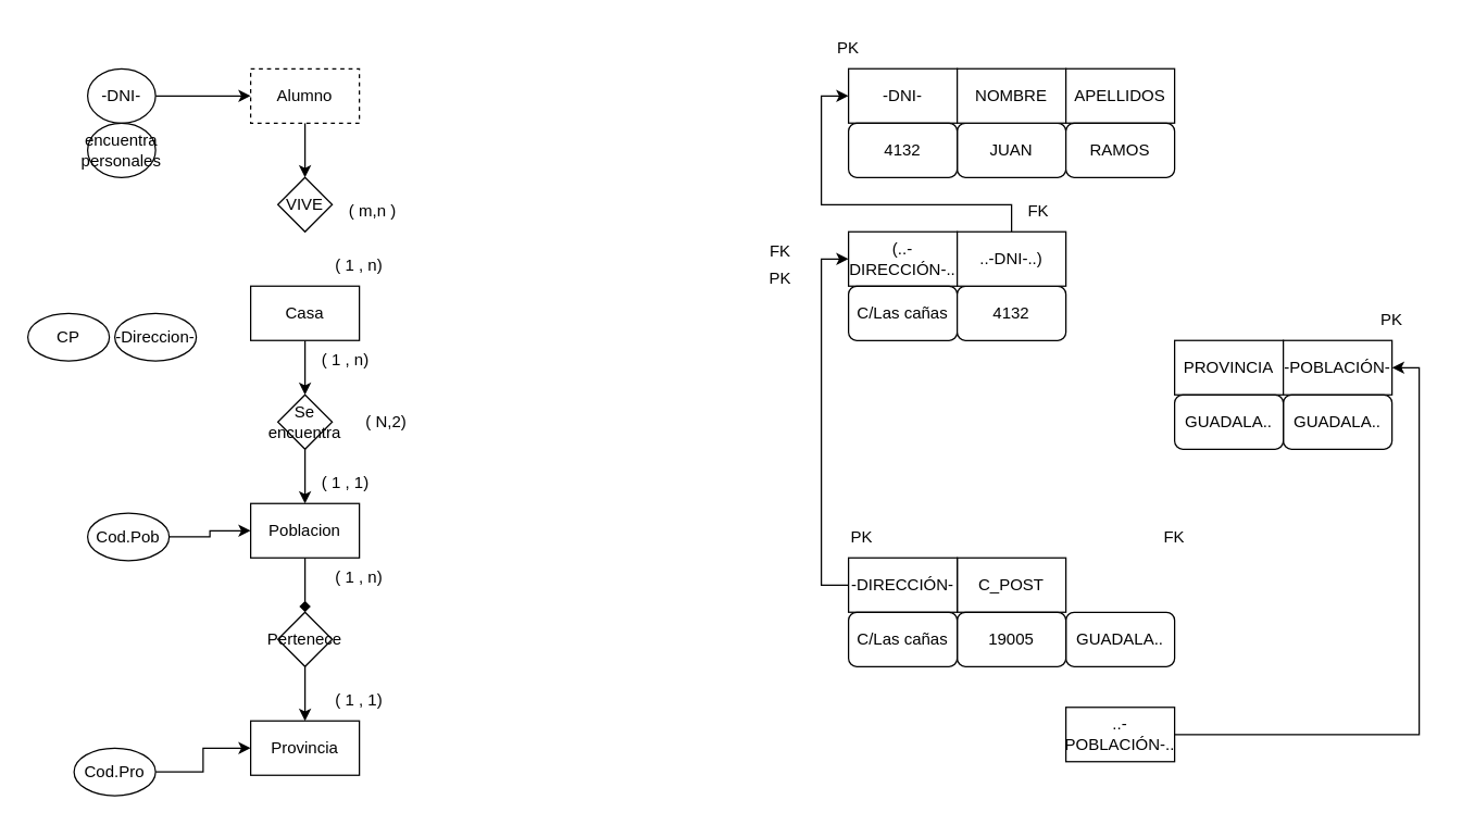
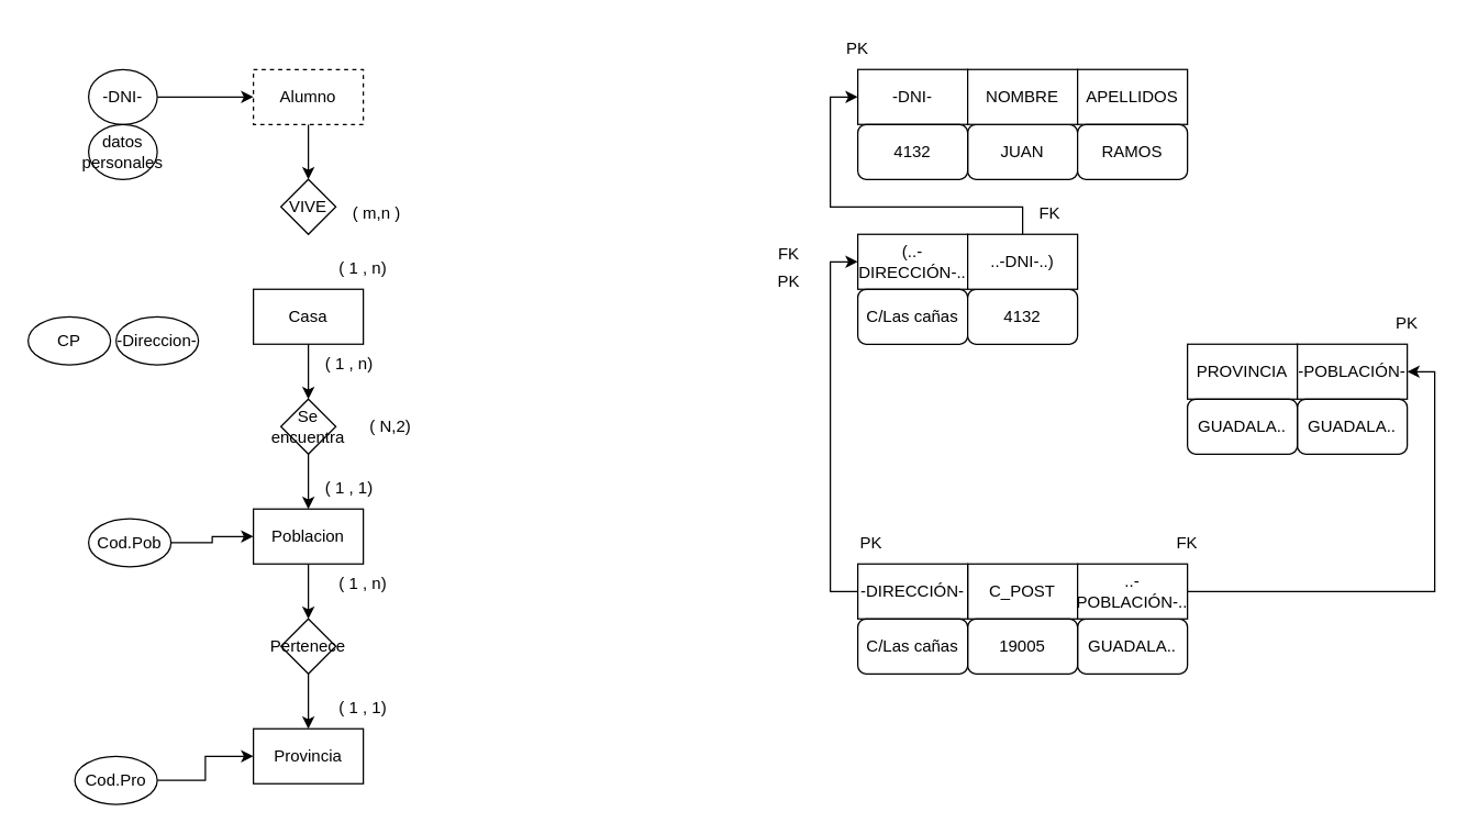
  <mxCell id="0" />
  <mxCell id="1" parent="0" />
  <mxCell id="2" value="-DNI-" style="rounded=0;whiteSpace=wrap;html=1;" parent="1" vertex="1"><mxGeometry x="624" y="50" width="80" height="40" as="geometry" /></mxCell>
  <mxCell id="3" value="(..-DIRECCIÓN-.." style="rounded=0;whiteSpace=wrap;html=1;" parent="1" vertex="1"><mxGeometry x="624" y="170" width="80" height="40" as="geometry" /></mxCell>
  <mxCell id="4" value="FK" style="text;html=1;strokeColor=none;fillColor=none;align=center;verticalAlign=middle;whiteSpace=wrap;rounded=0;" parent="1" vertex="1"><mxGeometry x="734" y="140" width="60" height="30" as="geometry" /></mxCell>
  <mxCell id="5" value="JUAN" style="rounded=1;whiteSpace=wrap;html=1;" parent="1" vertex="1"><mxGeometry x="704" y="90" width="80" height="40" as="geometry" /></mxCell>
  <mxCell id="6" value="4132" style="rounded=1;whiteSpace=wrap;html=1;" parent="1" vertex="1"><mxGeometry x="624" y="90" width="80" height="40" as="geometry" /></mxCell>
  <mxCell id="7" value="C/Las cañas" style="rounded=1;whiteSpace=wrap;html=1;" parent="1" vertex="1"><mxGeometry x="624" y="210" width="80" height="40" as="geometry" /></mxCell>
  <mxCell id="8" value="NOMBRE" style="rounded=0;whiteSpace=wrap;html=1;" parent="1" vertex="1"><mxGeometry x="704" y="50" width="80" height="40" as="geometry" /></mxCell>
  <mxCell id="9" value="APELLIDOS" style="rounded=0;whiteSpace=wrap;html=1;" parent="1" vertex="1"><mxGeometry x="784" y="50" width="80" height="40" as="geometry" /></mxCell>
  <mxCell id="10" value="RAMOS" style="rounded=1;whiteSpace=wrap;html=1;" parent="1" vertex="1"><mxGeometry x="784" y="90" width="80" height="40" as="geometry" /></mxCell>
  <mxCell id="11" value="4132" style="rounded=1;whiteSpace=wrap;html=1;" parent="1" vertex="1"><mxGeometry x="704" y="210" width="80" height="40" as="geometry" /></mxCell>
  <mxCell id="12" style="edgeStyle=orthogonalEdgeStyle;rounded=0;orthogonalLoop=1;jettySize=auto;html=1;entryX=0;entryY=0.5;entryDx=0;entryDy=0;" parent="1" source="13" target="2" edge="1"><mxGeometry relative="1" as="geometry"><Array as="points"><mxPoint x="744" y="150" /><mxPoint x="604" y="150" /><mxPoint x="604" y="70" /></Array></mxGeometry></mxCell>
  <mxCell id="13" value="..-DNI-..)" style="rounded=0;whiteSpace=wrap;html=1;" parent="1" vertex="1"><mxGeometry x="704" y="170" width="80" height="40" as="geometry" /></mxCell>
  <mxCell id="14" value="GUADALA.." style="rounded=1;whiteSpace=wrap;html=1;" parent="1" vertex="1"><mxGeometry x="784" y="450" width="80" height="40" as="geometry" /></mxCell>
  <mxCell id="15" value="C_POST" style="rounded=0;whiteSpace=wrap;html=1;" parent="1" vertex="1"><mxGeometry x="704" y="410" width="80" height="40" as="geometry" /></mxCell>
  <mxCell id="16" style="edgeStyle=orthogonalEdgeStyle;rounded=0;orthogonalLoop=1;jettySize=auto;html=1;entryX=1;entryY=0.5;entryDx=0;entryDy=0;" parent="1" source="17" target="23" edge="1"><mxGeometry relative="1" as="geometry" /></mxCell>
- <mxCell id="17" value="..-POBLACIÓN-.." style="rounded=0;whiteSpace=wrap;html=1;" parent="1" vertex="1"><mxGeometry x="784" y="520" width="80" height="40" as="geometry" /></mxCell>
+ <mxCell id="17" value="..-POBLACIÓN-.." style="rounded=0;whiteSpace=wrap;html=1;" parent="1" vertex="1"><mxGeometry x="784" y="410" width="80" height="40" as="geometry" /></mxCell>
  <mxCell id="18" value="19005" style="rounded=1;whiteSpace=wrap;html=1;" parent="1" vertex="1"><mxGeometry x="704" y="450" width="80" height="40" as="geometry" /></mxCell>
  <mxCell id="19" style="edgeStyle=orthogonalEdgeStyle;rounded=0;orthogonalLoop=1;jettySize=auto;html=1;entryX=0;entryY=0.5;entryDx=0;entryDy=0;exitX=0;exitY=0.5;exitDx=0;exitDy=0;" parent="1" source="20" target="3" edge="1"><mxGeometry relative="1" as="geometry" /></mxCell>
  <mxCell id="20" value="-DIRECCIÓN-" style="rounded=0;whiteSpace=wrap;html=1;" parent="1" vertex="1"><mxGeometry x="624" y="410" width="80" height="40" as="geometry" /></mxCell>
  <mxCell id="21" value="&lt;span&gt;C/Las cañas&lt;/span&gt;" style="rounded=1;whiteSpace=wrap;html=1;" parent="1" vertex="1"><mxGeometry x="624" y="450" width="80" height="40" as="geometry" /></mxCell>
  <mxCell id="22" value="PROVINCIA" style="rounded=0;whiteSpace=wrap;html=1;" parent="1" vertex="1"><mxGeometry x="864" y="250" width="80" height="40" as="geometry" /></mxCell>
  <mxCell id="23" value="-POBLACIÓN-" style="rounded=0;whiteSpace=wrap;html=1;" parent="1" vertex="1"><mxGeometry x="944" y="250" width="80" height="40" as="geometry" /></mxCell>
  <mxCell id="24" value="GUADALA.." style="rounded=1;whiteSpace=wrap;html=1;" parent="1" vertex="1"><mxGeometry x="944" y="290" width="80" height="40" as="geometry" /></mxCell>
  <mxCell id="25" value="GUADALA.." style="rounded=1;whiteSpace=wrap;html=1;" parent="1" vertex="1"><mxGeometry x="864" y="290" width="80" height="40" as="geometry" /></mxCell>
  <mxCell id="26" value="FK" style="text;html=1;strokeColor=none;fillColor=none;align=center;verticalAlign=middle;whiteSpace=wrap;rounded=0;" parent="1" vertex="1"><mxGeometry x="544" y="170" width="60" height="30" as="geometry" /></mxCell>
  <mxCell id="27" value="FK" style="text;html=1;strokeColor=none;fillColor=none;align=center;verticalAlign=middle;whiteSpace=wrap;rounded=0;" parent="1" vertex="1"><mxGeometry x="834" y="380" width="60" height="30" as="geometry" /></mxCell>
  <mxCell id="28" value="PK" style="text;html=1;strokeColor=none;fillColor=none;align=center;verticalAlign=middle;whiteSpace=wrap;rounded=0;" vertex="1" parent="1"><mxGeometry x="544" y="190" width="60" height="30" as="geometry" /></mxCell>
  <mxCell id="29" value="PK" style="text;html=1;strokeColor=none;fillColor=none;align=center;verticalAlign=middle;whiteSpace=wrap;rounded=0;" vertex="1" parent="1"><mxGeometry x="594" y="20" width="60" height="30" as="geometry" /></mxCell>
  <mxCell id="30" value="PK" style="text;html=1;strokeColor=none;fillColor=none;align=center;verticalAlign=middle;whiteSpace=wrap;rounded=0;" vertex="1" parent="1"><mxGeometry x="604" y="380" width="60" height="30" as="geometry" /></mxCell>
  <mxCell id="31" value="PK" style="text;html=1;strokeColor=none;fillColor=none;align=center;verticalAlign=middle;whiteSpace=wrap;rounded=0;" vertex="1" parent="1"><mxGeometry x="994" y="220" width="60" height="30" as="geometry" /></mxCell>
  <mxCell id="32" value="" style="edgeStyle=orthogonalEdgeStyle;rounded=0;orthogonalLoop=1;jettySize=auto;html=1;" edge="1" parent="1" source="33" target="34"><mxGeometry relative="1" as="geometry" /></mxCell>
  <mxCell id="33" value="Alumno" style="rounded=0;whiteSpace=wrap;html=1;dashed=1;" vertex="1" parent="1"><mxGeometry x="184" y="50" width="80" height="40" as="geometry" /></mxCell>
  <mxCell id="34" value="VIVE" style="rhombus;whiteSpace=wrap;html=1;" vertex="1" parent="1"><mxGeometry x="204" y="130" width="40" height="40" as="geometry" /></mxCell>
- <mxCell id="35" value="" style="edgeStyle=orthogonalEdgeStyle;rounded=0;orthogonalLoop=1;jettySize=auto;html=1;endArrow=diamond;" edge="1" parent="1" source="36" target="47"><mxGeometry relative="1" as="geometry" /></mxCell>
+ <mxCell id="35" value="" style="edgeStyle=orthogonalEdgeStyle;rounded=0;orthogonalLoop=1;jettySize=auto;html=1;" edge="1" parent="1" source="36" target="47"><mxGeometry relative="1" as="geometry" /></mxCell>
  <mxCell id="36" value="Poblacion" style="rounded=0;whiteSpace=wrap;html=1;" vertex="1" parent="1"><mxGeometry x="184" y="370" width="80" height="40" as="geometry" /></mxCell>
  <mxCell id="37" value="-Direccion-" style="ellipse;whiteSpace=wrap;html=1;" vertex="1" parent="1"><mxGeometry x="84" y="230" width="60" height="35" as="geometry" /></mxCell>
  <mxCell id="38" value="( 1 , n)" style="text;html=1;strokeColor=none;fillColor=none;align=center;verticalAlign=middle;whiteSpace=wrap;rounded=0;" vertex="1" parent="1"><mxGeometry x="224" y="250" width="60" height="30" as="geometry" /></mxCell>
  <mxCell id="39" value="( 1 , n)" style="text;html=1;strokeColor=none;fillColor=none;align=center;verticalAlign=middle;whiteSpace=wrap;rounded=0;" vertex="1" parent="1"><mxGeometry x="234" y="180" width="60" height="30" as="geometry" /></mxCell>
  <mxCell id="40" value="" style="edgeStyle=orthogonalEdgeStyle;rounded=0;orthogonalLoop=1;jettySize=auto;html=1;" edge="1" parent="1" source="41" target="43"><mxGeometry relative="1" as="geometry" /></mxCell>
  <mxCell id="41" value="Casa" style="rounded=0;whiteSpace=wrap;html=1;" vertex="1" parent="1"><mxGeometry x="184" y="210" width="80" height="40" as="geometry" /></mxCell>
  <mxCell id="42" value="" style="edgeStyle=orthogonalEdgeStyle;rounded=0;orthogonalLoop=1;jettySize=auto;html=1;" edge="1" parent="1" source="43" target="36"><mxGeometry relative="1" as="geometry" /></mxCell>
  <mxCell id="43" value="Se encuentra" style="rhombus;whiteSpace=wrap;html=1;" vertex="1" parent="1"><mxGeometry x="204" y="290" width="40" height="40" as="geometry" /></mxCell>
  <mxCell id="44" value="( m,n )" style="text;html=1;strokeColor=none;fillColor=none;align=center;verticalAlign=middle;whiteSpace=wrap;rounded=0;" vertex="1" parent="1"><mxGeometry x="244" y="140" width="60" height="30" as="geometry" /></mxCell>
  <mxCell id="45" value="Provincia" style="rounded=0;whiteSpace=wrap;html=1;" vertex="1" parent="1"><mxGeometry x="184" y="530" width="80" height="40" as="geometry" /></mxCell>
  <mxCell id="46" value="" style="edgeStyle=orthogonalEdgeStyle;rounded=0;orthogonalLoop=1;jettySize=auto;html=1;" edge="1" parent="1" source="47" target="45"><mxGeometry relative="1" as="geometry" /></mxCell>
  <mxCell id="47" value="Pertenece" style="rhombus;whiteSpace=wrap;html=1;" vertex="1" parent="1"><mxGeometry x="204" y="450" width="40" height="40" as="geometry" /></mxCell>
  <mxCell id="48" value="" style="edgeStyle=orthogonalEdgeStyle;rounded=0;orthogonalLoop=1;jettySize=auto;html=1;" edge="1" parent="1" source="49" target="33"><mxGeometry relative="1" as="geometry" /></mxCell>
  <mxCell id="49" value="-DNI-" style="ellipse;whiteSpace=wrap;html=1;" vertex="1" parent="1"><mxGeometry x="64" y="50" width="50" height="40" as="geometry" /></mxCell>
  <mxCell id="50" value="CP" style="ellipse;whiteSpace=wrap;html=1;" vertex="1" parent="1"><mxGeometry x="20" y="230" width="60" height="35" as="geometry" /></mxCell>
- <mxCell id="51" value="encuentra personales" style="ellipse;whiteSpace=wrap;html=1;" vertex="1" parent="1"><mxGeometry x="64" y="90" width="50" height="40" as="geometry" /></mxCell>
+ <mxCell id="51" value="datos personales" style="ellipse;whiteSpace=wrap;html=1;" vertex="1" parent="1"><mxGeometry x="64" y="90" width="50" height="40" as="geometry" /></mxCell>
  <mxCell id="52" value="( 1 , 1)" style="text;html=1;strokeColor=none;fillColor=none;align=center;verticalAlign=middle;whiteSpace=wrap;rounded=0;" vertex="1" parent="1"><mxGeometry x="224" y="340" width="60" height="30" as="geometry" /></mxCell>
  <mxCell id="53" value="( N,2)" style="text;html=1;strokeColor=none;fillColor=none;align=center;verticalAlign=middle;whiteSpace=wrap;rounded=0;" vertex="1" parent="1"><mxGeometry x="254" y="295" width="60" height="30" as="geometry" /></mxCell>
  <mxCell id="54" style="edgeStyle=orthogonalEdgeStyle;rounded=0;orthogonalLoop=1;jettySize=auto;html=1;" edge="1" parent="1" source="55" target="36"><mxGeometry relative="1" as="geometry" /></mxCell>
  <mxCell id="55" value="Cod.Pob" style="ellipse;whiteSpace=wrap;html=1;" vertex="1" parent="1"><mxGeometry x="64" y="377" width="60" height="35" as="geometry" /></mxCell>
  <mxCell id="56" style="edgeStyle=orthogonalEdgeStyle;rounded=0;orthogonalLoop=1;jettySize=auto;html=1;entryX=0;entryY=0.5;entryDx=0;entryDy=0;" edge="1" parent="1" source="57" target="45"><mxGeometry relative="1" as="geometry" /></mxCell>
  <mxCell id="57" value="Cod.Pro" style="ellipse;whiteSpace=wrap;html=1;" vertex="1" parent="1"><mxGeometry x="54" y="550" width="60" height="35" as="geometry" /></mxCell>
  <mxCell id="58" value="( 1 , n)" style="text;html=1;strokeColor=none;fillColor=none;align=center;verticalAlign=middle;whiteSpace=wrap;rounded=0;" vertex="1" parent="1"><mxGeometry x="234" y="410" width="60" height="30" as="geometry" /></mxCell>
  <mxCell id="59" value="( 1 , 1)" style="text;html=1;strokeColor=none;fillColor=none;align=center;verticalAlign=middle;whiteSpace=wrap;rounded=0;" vertex="1" parent="1"><mxGeometry x="234" y="500" width="60" height="30" as="geometry" /></mxCell>
